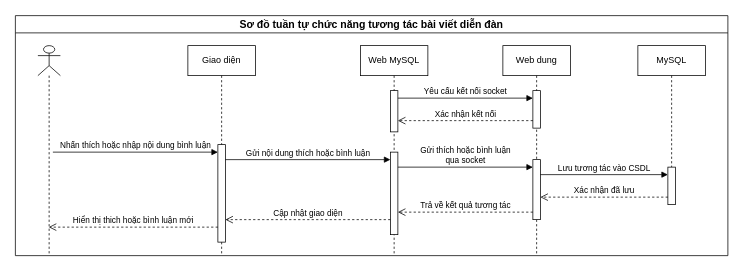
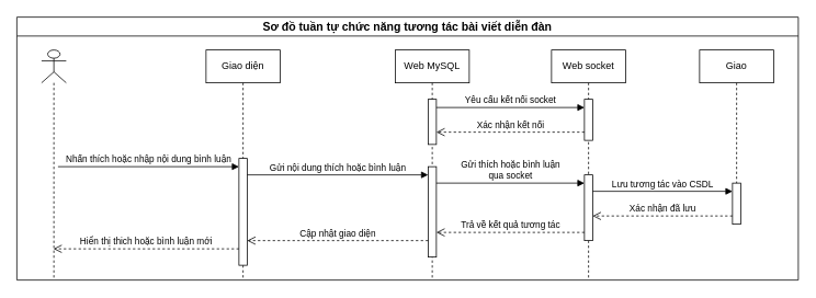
  <mxCell id="0" />
  <mxCell id="1" parent="0" />
  <mxCell id="2" value="Sơ đồ tuần tự chức năng tương tác bài viết diễn đàn" style="swimlane;whiteSpace=wrap;html=1;startSize=23;fontSize=14;" parent="1" vertex="1"><mxGeometry x="20" y="20" width="950" height="320" as="geometry" /></mxCell>
  <mxCell id="3" value="" style="shape=umlLifeline;perimeter=lifelinePerimeter;whiteSpace=wrap;html=1;container=1;dropTarget=0;collapsible=0;recursiveResize=0;outlineConnect=0;portConstraint=eastwest;newEdgeStyle={&quot;curved&quot;:0,&quot;rounded&quot;:0};participant=umlActor;" parent="2" vertex="1"><mxGeometry x="30" y="40" width="30" height="280" as="geometry" /></mxCell>
  <mxCell id="4" value="Giao diện" style="shape=umlLifeline;perimeter=lifelinePerimeter;whiteSpace=wrap;html=1;container=1;dropTarget=0;collapsible=0;recursiveResize=0;outlineConnect=0;portConstraint=eastwest;newEdgeStyle={&quot;curved&quot;:0,&quot;rounded&quot;:0};" parent="2" vertex="1"><mxGeometry x="230" y="40" width="90" height="280" as="geometry" /></mxCell>
  <mxCell id="5" value="" style="html=1;points=[[0,0,0,0,5],[0,1,0,0,-5],[1,0,0,0,5],[1,1,0,0,-5]];perimeter=orthogonalPerimeter;outlineConnect=0;targetShapes=umlLifeline;portConstraint=eastwest;newEdgeStyle={&quot;curved&quot;:0,&quot;rounded&quot;:0};" parent="4" vertex="1"><mxGeometry x="40" y="132" width="10" height="130" as="geometry" /></mxCell>
  <mxCell id="6" value="Web MySQL" style="shape=umlLifeline;perimeter=lifelinePerimeter;whiteSpace=wrap;html=1;container=1;dropTarget=0;collapsible=0;recursiveResize=0;outlineConnect=0;portConstraint=eastwest;newEdgeStyle={&quot;curved&quot;:0,&quot;rounded&quot;:0};" parent="2" vertex="1"><mxGeometry x="460" y="40" width="90" height="280" as="geometry" /></mxCell>
  <mxCell id="7" value="" style="html=1;points=[[0,0,0,0,5],[0,1,0,0,-5],[1,0,0,0,5],[1,1,0,0,-5]];perimeter=orthogonalPerimeter;outlineConnect=0;targetShapes=umlLifeline;portConstraint=eastwest;newEdgeStyle={&quot;curved&quot;:0,&quot;rounded&quot;:0};" parent="6" vertex="1"><mxGeometry x="40" y="60" width="10" height="55" as="geometry" /></mxCell>
- <mxCell id="8" value="Web dung" style="shape=umlLifeline;perimeter=lifelinePerimeter;whiteSpace=wrap;html=1;container=1;dropTarget=0;collapsible=0;recursiveResize=0;outlineConnect=0;portConstraint=eastwest;newEdgeStyle={&quot;curved&quot;:0,&quot;rounded&quot;:0};" parent="2" vertex="1"><mxGeometry x="650" y="40" width="90" height="280" as="geometry" /></mxCell>
+ <mxCell id="8" value="Web socket" style="shape=umlLifeline;perimeter=lifelinePerimeter;whiteSpace=wrap;html=1;container=1;dropTarget=0;collapsible=0;recursiveResize=0;outlineConnect=0;portConstraint=eastwest;newEdgeStyle={&quot;curved&quot;:0,&quot;rounded&quot;:0};" parent="2" vertex="1"><mxGeometry x="650" y="40" width="90" height="280" as="geometry" /></mxCell>
  <mxCell id="9" value="" style="html=1;points=[[0,0,0,0,5],[0,1,0,0,-5],[1,0,0,0,5],[1,1,0,0,-5]];perimeter=orthogonalPerimeter;outlineConnect=0;targetShapes=umlLifeline;portConstraint=eastwest;newEdgeStyle={&quot;curved&quot;:0,&quot;rounded&quot;:0};" parent="8" vertex="1"><mxGeometry x="40" y="60" width="10" height="50" as="geometry" /></mxCell>
- <mxCell id="10" value="MySQL" style="shape=umlLifeline;perimeter=lifelinePerimeter;whiteSpace=wrap;html=1;container=1;dropTarget=0;collapsible=0;recursiveResize=0;outlineConnect=0;portConstraint=eastwest;newEdgeStyle={&quot;curved&quot;:0,&quot;rounded&quot;:0};" parent="2" vertex="1"><mxGeometry x="830" y="40" width="90" height="210" as="geometry" /></mxCell>
+ <mxCell id="10" value="Giao" style="shape=umlLifeline;perimeter=lifelinePerimeter;whiteSpace=wrap;html=1;container=1;dropTarget=0;collapsible=0;recursiveResize=0;outlineConnect=0;portConstraint=eastwest;newEdgeStyle={&quot;curved&quot;:0,&quot;rounded&quot;:0};" parent="2" vertex="1"><mxGeometry x="830" y="40" width="90" height="210" as="geometry" /></mxCell>
  <mxCell id="11" value="&lt;span style=&quot;color: rgba(0, 0, 0, 0); font-family: monospace; font-size: 0px; text-align: start;&quot;&gt;%3CmxGraphModel%3E%3Croot%3E%3CmxCell%20id%3D%220%22%2F%3E%3CmxCell%20id%3D%221%22%20parent%3D%220%22%2F%3E%3CmxCell%20id%3D%222%22%20value%3D%22G%E1%BB%8Di%20API%20t%C3%ACm%20ki%E1%BA%BFm%20d%E1%BB%AF%20li%E1%BB%87u%22%20style%3D%22html%3D1%3BverticalAlign%3Dbottom%3BendArrow%3Dblock%3Bcurved%3D0%3Brounded%3D0%3B%22%20edge%3D%221%22%20parent%3D%221%22%3E%3CmxGeometry%20width%3D%2280%22%20relative%3D%221%22%20as%3D%22geometry%22%3E%3CmxPoint%20x%3D%22360%22%20y%3D%22730%22%20as%3D%22sourcePoint%22%2F%3E%3CmxPoint%20x%3D%22580%22%20y%3D%22730%22%20as%3D%22targetPoint%22%2F%3E%3C%2FmxGeometry%3E%3C%2FmxCell%3E%3C%2Froot%3E%3C%2FmxGraphModel%3E&lt;/span&gt;" style="html=1;points=[[0,0,0,0,5],[0,1,0,0,-5],[1,0,0,0,5],[1,1,0,0,-5]];perimeter=orthogonalPerimeter;outlineConnect=0;targetShapes=umlLifeline;portConstraint=eastwest;newEdgeStyle={&quot;curved&quot;:0,&quot;rounded&quot;:0};" parent="2" vertex="1"><mxGeometry x="500" y="182" width="10" height="110" as="geometry" /></mxCell>
  <mxCell id="12" value="" style="html=1;points=[[0,0,0,0,5],[0,1,0,0,-5],[1,0,0,0,5],[1,1,0,0,-5]];perimeter=orthogonalPerimeter;outlineConnect=0;targetShapes=umlLifeline;portConstraint=eastwest;newEdgeStyle={&quot;curved&quot;:0,&quot;rounded&quot;:0};" parent="2" vertex="1"><mxGeometry x="690" y="192" width="10" height="80" as="geometry" /></mxCell>
  <mxCell id="13" value="Nhấn thích hoặc nhập nội dung bình luận" style="html=1;verticalAlign=bottom;endArrow=block;curved=0;rounded=0;" parent="2" edge="1"><mxGeometry width="80" relative="1" as="geometry"><mxPoint x="50" y="182" as="sourcePoint" /><mxPoint x="270" y="182" as="targetPoint" /></mxGeometry></mxCell>
  <mxCell id="14" value="Gửi nội dung thích hoặc bình luận" style="html=1;verticalAlign=bottom;endArrow=block;curved=0;rounded=0;" parent="2" edge="1"><mxGeometry width="80" relative="1" as="geometry"><mxPoint x="280" y="192" as="sourcePoint" /><mxPoint x="500" y="192" as="targetPoint" /></mxGeometry></mxCell>
  <mxCell id="15" value="Gửi thích hoặc bình luận &lt;br&gt;qua socket" style="html=1;verticalAlign=bottom;endArrow=block;curved=0;rounded=0;" parent="2" target="12" edge="1"><mxGeometry width="80" relative="1" as="geometry"><mxPoint x="510" y="202" as="sourcePoint" /><mxPoint x="670" y="202" as="targetPoint" /></mxGeometry></mxCell>
  <mxCell id="16" value="" style="html=1;points=[[0,0,0,0,5],[0,1,0,0,-5],[1,0,0,0,5],[1,1,0,0,-5]];perimeter=orthogonalPerimeter;outlineConnect=0;targetShapes=umlLifeline;portConstraint=eastwest;newEdgeStyle={&quot;curved&quot;:0,&quot;rounded&quot;:0};" parent="2" vertex="1"><mxGeometry x="870" y="202" width="10" height="50" as="geometry" /></mxCell>
  <mxCell id="17" value="Lưu tương tác vào CSDL" style="html=1;verticalAlign=bottom;endArrow=block;curved=0;rounded=0;" parent="2" target="16" edge="1"><mxGeometry width="80" relative="1" as="geometry"><mxPoint x="700" y="212" as="sourcePoint" /><mxPoint x="780" y="212" as="targetPoint" /><mxPoint as="offset" /></mxGeometry></mxCell>
  <mxCell id="18" value="Xác nhận đã lưu" style="html=1;verticalAlign=bottom;endArrow=open;dashed=1;endSize=8;curved=0;rounded=0;" parent="2" target="12" edge="1"><mxGeometry relative="1" as="geometry"><mxPoint x="870" y="242" as="sourcePoint" /><mxPoint x="790" y="242" as="targetPoint" /></mxGeometry></mxCell>
  <mxCell id="19" value="Trả về kết quả tương tác" style="html=1;verticalAlign=bottom;endArrow=open;dashed=1;endSize=8;curved=0;rounded=0;" parent="2" target="11" edge="1"><mxGeometry relative="1" as="geometry"><mxPoint x="690" y="262" as="sourcePoint" /><mxPoint x="610" y="262" as="targetPoint" /><mxPoint as="offset" /></mxGeometry></mxCell>
  <mxCell id="20" value="Cập nhật giao diện" style="html=1;verticalAlign=bottom;endArrow=open;dashed=1;endSize=8;curved=0;rounded=0;" parent="2" edge="1"><mxGeometry relative="1" as="geometry"><mxPoint x="500" y="272" as="sourcePoint" /><mxPoint x="280.0" y="272" as="targetPoint" /><mxPoint as="offset" /></mxGeometry></mxCell>
  <mxCell id="21" value="Hiển thị thich hoặc bình luận mới" style="html=1;verticalAlign=bottom;endArrow=open;dashed=1;endSize=8;curved=0;rounded=0;" parent="2" edge="1"><mxGeometry relative="1" as="geometry"><mxPoint x="270" y="282" as="sourcePoint" /><mxPoint x="44.5" y="282" as="targetPoint" /></mxGeometry></mxCell>
  <mxCell id="22" value="Yêu cấu kết nối socket" style="html=1;verticalAlign=bottom;endArrow=block;curved=0;rounded=0;" parent="2" edge="1"><mxGeometry width="80" relative="1" as="geometry"><mxPoint x="510" y="110" as="sourcePoint" /><mxPoint x="690" y="110" as="targetPoint" /></mxGeometry></mxCell>
  <mxCell id="23" value="Xác nhận kết nối" style="html=1;verticalAlign=bottom;endArrow=open;dashed=1;endSize=8;curved=0;rounded=0;" parent="2" edge="1"><mxGeometry relative="1" as="geometry"><mxPoint x="690" y="140" as="sourcePoint" /><mxPoint x="510" y="140" as="targetPoint" /><mxPoint as="offset" /></mxGeometry></mxCell>
